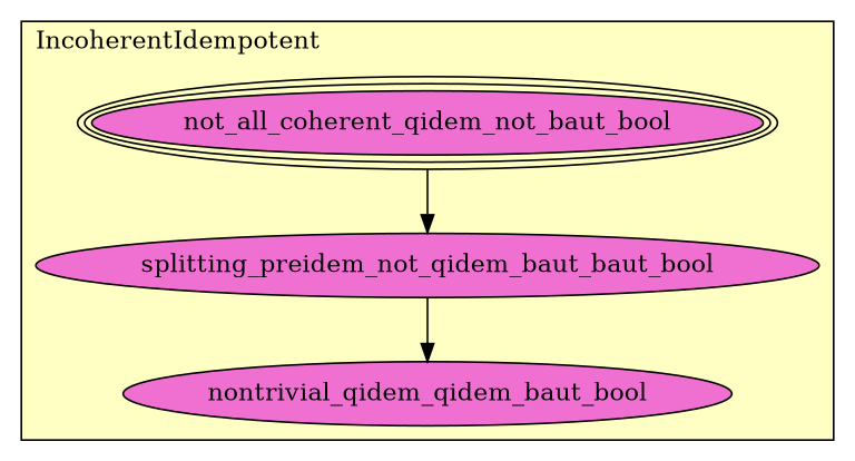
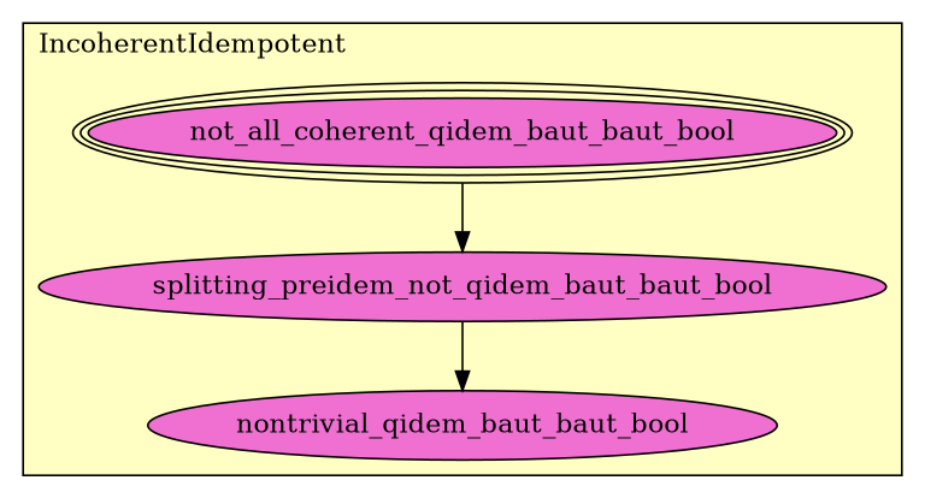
  digraph {
    node [fillcolor="#F070D1" style=filled]
-   n1 [label=not_all_coherent_qidem_not_baut_bool peripheries=3]
+   n1 [label=not_all_coherent_qidem_baut_baut_bool peripheries=3]
    n2 [label=splitting_preidem_not_qidem_baut_baut_bool]
-   n3 [label=nontrivial_qidem_qidem_baut_bool]
+   n3 [label=nontrivial_qidem_baut_baut_bool]
    subgraph cluster_1 {
      fillcolor="#FFFFC3"
      label=IncoherentIdempotent
      labeljust=l
      style=filled
      n1
      n2
      n3
    }
    n1 -> n2
    n2 -> n3
  }
